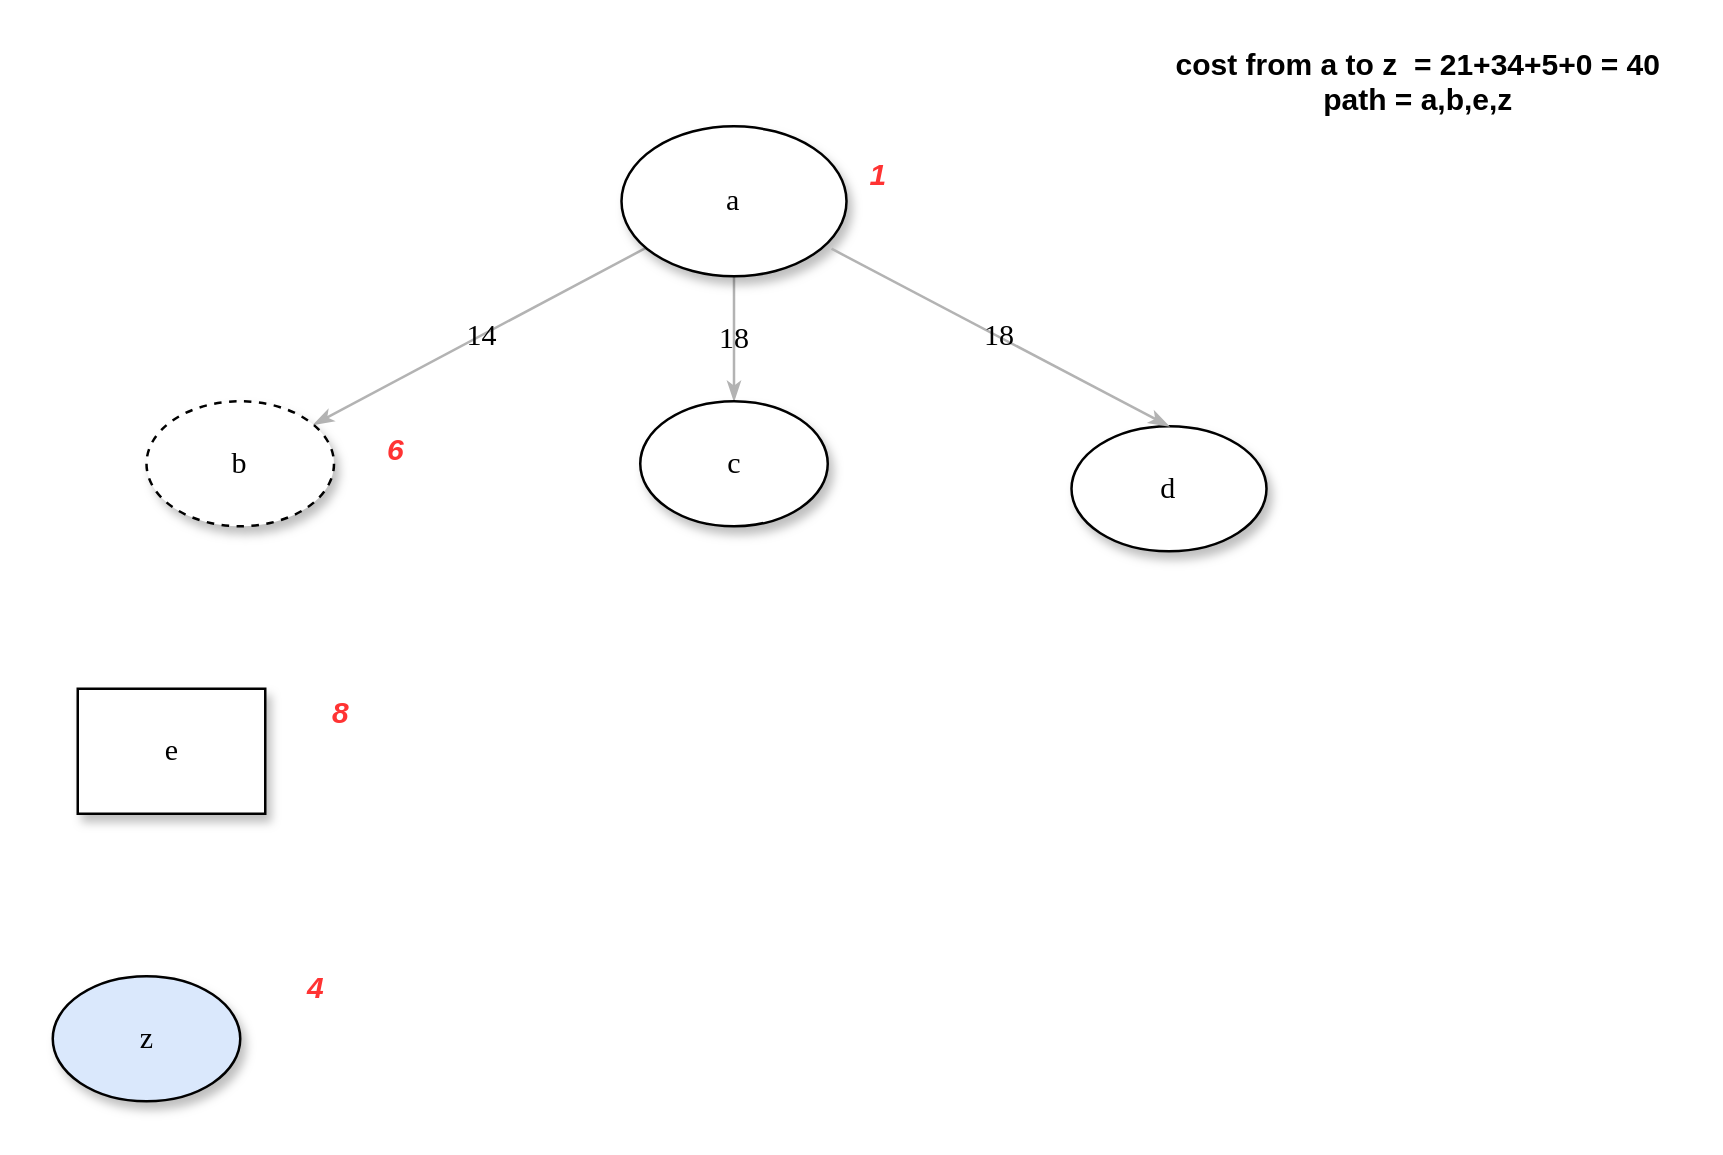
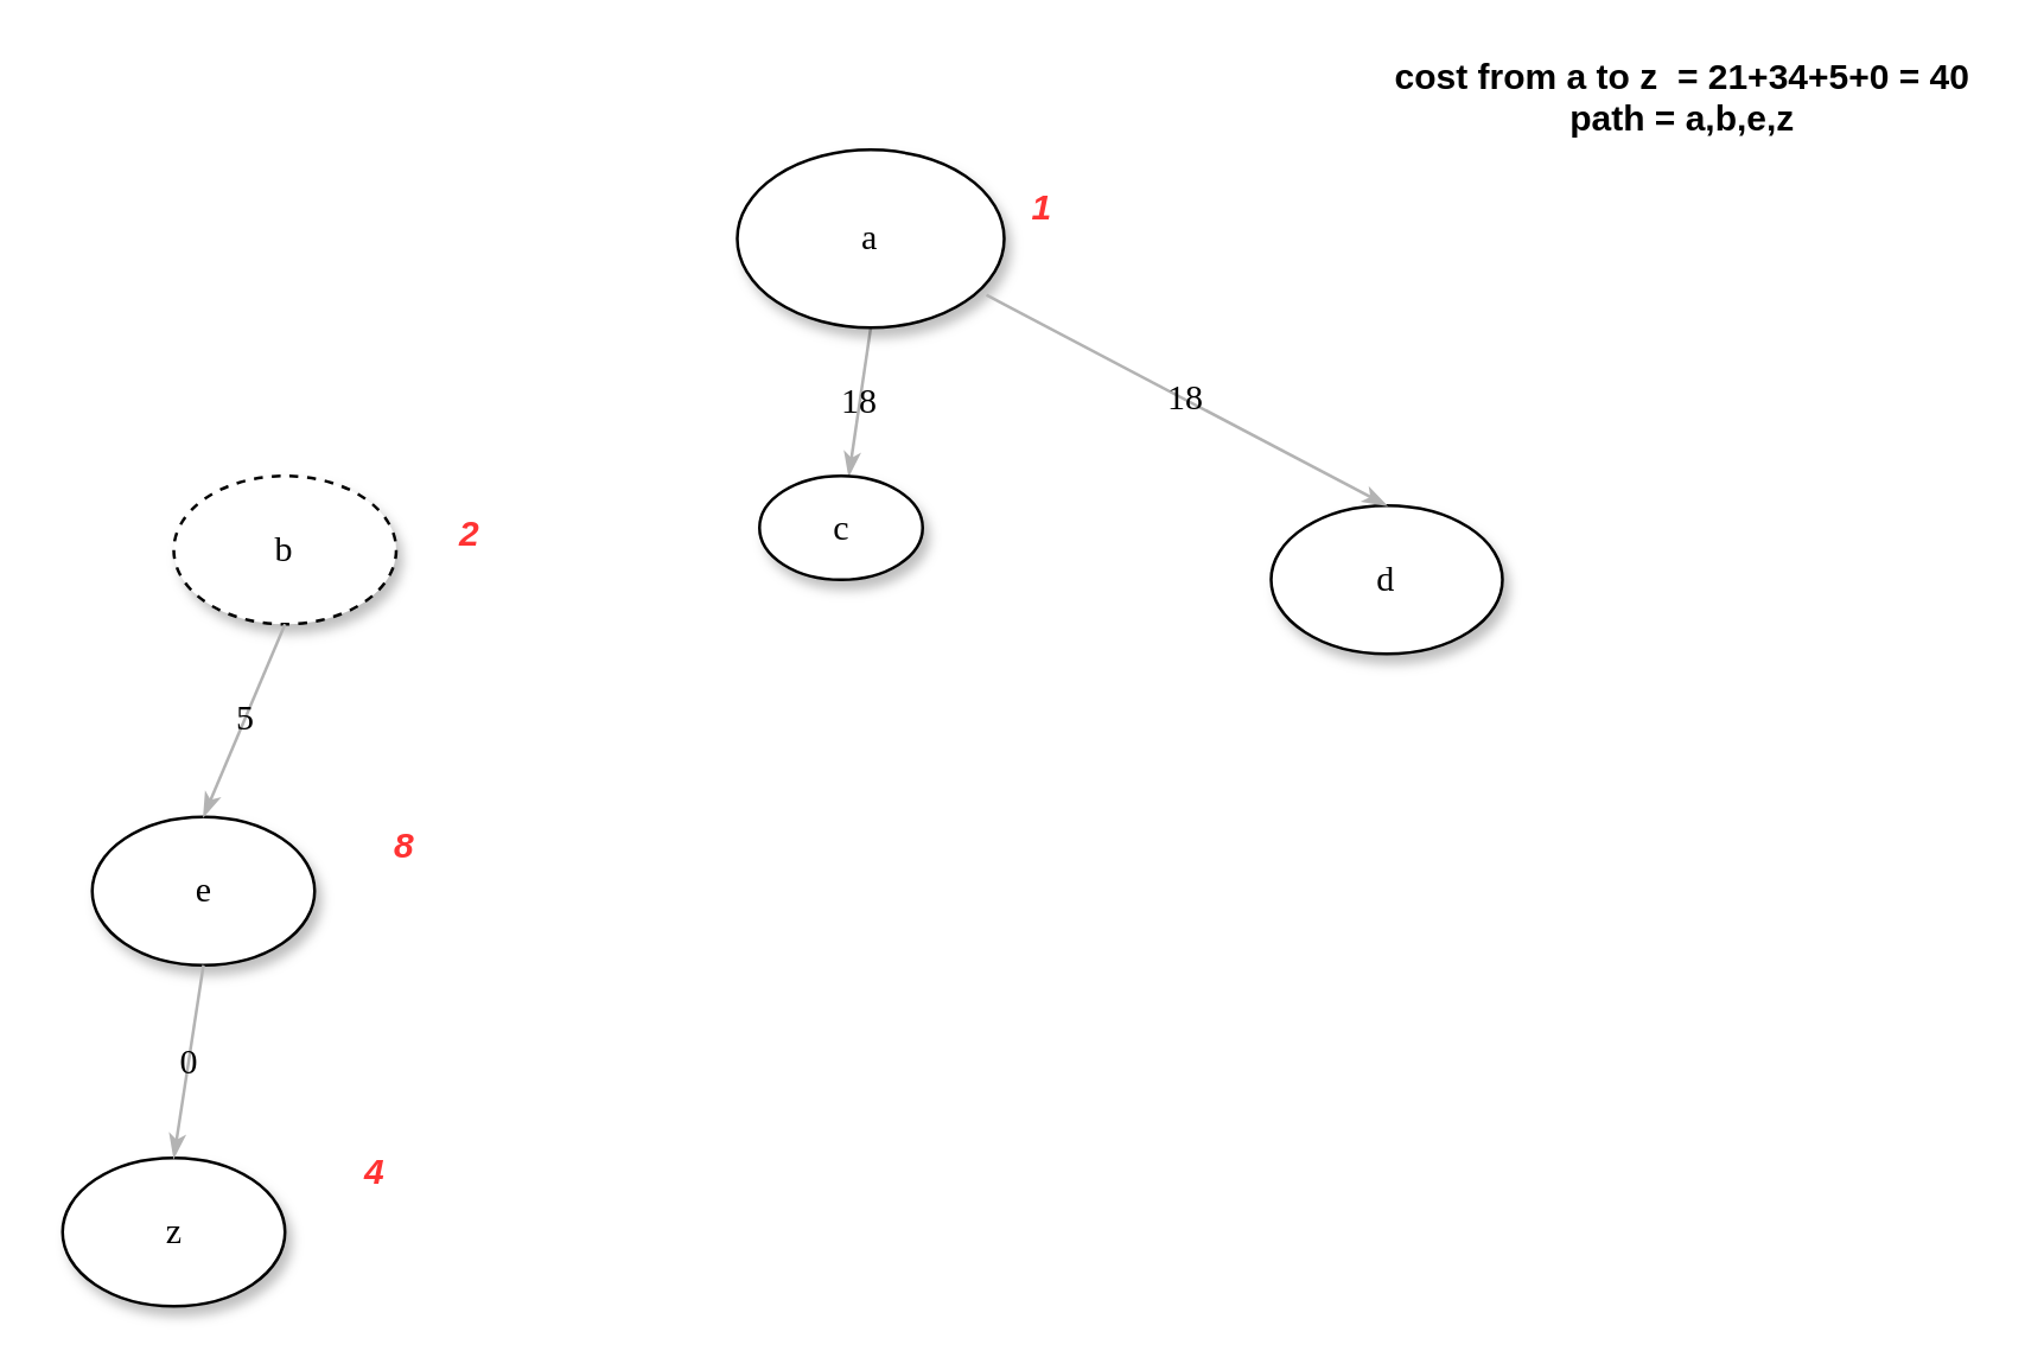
  <mxCell id="0" />
  <mxCell id="1" parent="0" />
- <mxCell id="2" value="14" style="edgeStyle=none;rounded=1;html=1;labelBackgroundColor=none;startArrow=none;startFill=0;startSize=5;endArrow=classicThin;endFill=1;endSize=5;jettySize=auto;orthogonalLoop=1;strokeColor=#B3B3B3;strokeWidth=1;fontFamily=Verdana;fontSize=12;fontColor=#000000;" parent="1" source="4" target="6" edge="1"><mxGeometry relative="1" as="geometry" /></mxCell>
  <mxCell id="3" value="18" style="edgeStyle=none;rounded=1;html=1;labelBackgroundColor=none;startArrow=none;startFill=0;startSize=5;endArrow=classicThin;endFill=1;endSize=5;jettySize=auto;orthogonalLoop=1;strokeColor=#B3B3B3;strokeWidth=1;fontFamily=Verdana;fontSize=12;fontColor=#000000;exitX=0.5;exitY=1;exitDx=0;exitDy=0;" parent="1" source="4" target="5" edge="1"><mxGeometry relative="1" as="geometry" /></mxCell>
  <mxCell id="4" value="a&lt;br&gt;" style="ellipse;whiteSpace=wrap;html=1;rounded=0;shadow=1;comic=0;labelBackgroundColor=none;strokeColor=#000000;strokeWidth=1;fillColor=#FFFFFF;fontFamily=Verdana;fontSize=12;fontColor=#000000;align=center;" parent="1" vertex="1"><mxGeometry x="248" y="50" width="90" height="60" as="geometry" /></mxCell>
- <mxCell id="5" value="&lt;span&gt;c&lt;/span&gt;" style="ellipse;whiteSpace=wrap;html=1;rounded=0;shadow=1;comic=0;labelBackgroundColor=none;strokeColor=#000000;strokeWidth=1;fillColor=#FFFFFF;fontFamily=Verdana;fontSize=12;fontColor=#000000;align=center;" parent="1" vertex="1"><mxGeometry x="255.5" y="160" width="75" height="50" as="geometry" /></mxCell>
+ <mxCell id="5" value="&lt;span&gt;c&lt;/span&gt;" style="ellipse;whiteSpace=wrap;html=1;rounded=0;shadow=1;comic=0;labelBackgroundColor=none;strokeColor=#000000;strokeWidth=1;fillColor=#FFFFFF;fontFamily=Verdana;fontSize=12;fontColor=#000000;align=center;" parent="1" vertex="1"><mxGeometry x="255.5" y="160" width="55" height="35" as="geometry" /></mxCell>
  <mxCell id="6" value="b" style="ellipse;whiteSpace=wrap;html=1;rounded=0;shadow=1;comic=0;labelBackgroundColor=none;strokeColor=#000000;strokeWidth=1;fillColor=#FFFFFF;fontFamily=Verdana;fontSize=12;fontColor=#000000;align=center;dashed=1;" parent="1" vertex="1"><mxGeometry x="58" y="160" width="75" height="50" as="geometry" /></mxCell>
  <mxCell id="7" value="&lt;span&gt;d&lt;/span&gt;" style="ellipse;whiteSpace=wrap;html=1;rounded=0;shadow=1;comic=0;labelBackgroundColor=none;strokeColor=#000000;strokeWidth=1;fillColor=#FFFFFF;fontFamily=Verdana;fontSize=12;fontColor=#000000;align=center;" parent="1" vertex="1"><mxGeometry x="428" y="170" width="78" height="50" as="geometry" /></mxCell>
  <mxCell id="8" value="&lt;b&gt;cost from a to z&amp;nbsp; = 21+34+5+0 = 40&lt;br&gt;path = a,b,e,z&lt;br&gt;&lt;br&gt;&lt;/b&gt;" style="text;html=1;strokeColor=none;fillColor=none;align=center;verticalAlign=middle;whiteSpace=wrap;rounded=0;" parent="1" vertex="1"><mxGeometry x="467" y="20" width="200" height="40" as="geometry" /></mxCell>
- <mxCell id="9" value="&lt;b&gt;&lt;i&gt;&lt;font color=&quot;#ff3333&quot;&gt;6&lt;/font&gt;&lt;/i&gt;&lt;/b&gt;" style="text;html=1;strokeColor=none;fillColor=none;align=center;verticalAlign=middle;whiteSpace=wrap;rounded=0;" parent="1" vertex="1"><mxGeometry x="138" y="170" width="40" height="20" as="geometry" /></mxCell>
+ <mxCell id="9" value="&lt;b&gt;&lt;i&gt;&lt;font color=&quot;#ff3333&quot;&gt;2&lt;/font&gt;&lt;/i&gt;&lt;/b&gt;" style="text;html=1;strokeColor=none;fillColor=none;align=center;verticalAlign=middle;whiteSpace=wrap;rounded=0;" parent="1" vertex="1"><mxGeometry x="138" y="170" width="40" height="20" as="geometry" /></mxCell>
  <mxCell id="10" value="18" style="edgeStyle=none;rounded=1;html=1;labelBackgroundColor=none;startArrow=none;startFill=0;startSize=5;endArrow=classicThin;endFill=1;endSize=5;jettySize=auto;orthogonalLoop=1;strokeColor=#B3B3B3;strokeWidth=1;fontFamily=Verdana;fontSize=12;fontColor=#000000;exitX=0.65;exitY=1.133;exitDx=0;exitDy=0;exitPerimeter=0;entryX=0.5;entryY=0;entryDx=0;entryDy=0;" edge="1" parent="1" target="7"><mxGeometry relative="1" as="geometry"><mxPoint x="332" y="98.99" as="sourcePoint" /><mxPoint x="299.2" y="170.129" as="targetPoint" /></mxGeometry></mxCell>
- <mxCell id="11" value="e" style="whiteSpace=wrap;html=1;shadow=1;comic=0;labelBackgroundColor=none;strokeColor=#000000;strokeWidth=1;fillColor=#FFFFFF;fontFamily=Verdana;fontSize=12;fontColor=#000000;align=center;rounded=0;" vertex="1" parent="1"><mxGeometry x="30.5" y="275" width="75" height="50" as="geometry" /></mxCell>
- <mxCell id="13" value="z" style="ellipse;whiteSpace=wrap;html=1;rounded=0;shadow=1;comic=0;labelBackgroundColor=none;strokeColor=#000000;strokeWidth=1;fillColor=#dae8fc;fontFamily=Verdana;fontSize=12;fontColor=#000000;align=center;" vertex="1" parent="1"><mxGeometry x="20.5" y="390" width="75" height="50" as="geometry" /></mxCell>
+ <mxCell id="11" value="e" style="ellipse;whiteSpace=wrap;html=1;rounded=0;shadow=1;comic=0;labelBackgroundColor=none;strokeColor=#000000;strokeWidth=1;fillColor=#FFFFFF;fontFamily=Verdana;fontSize=12;fontColor=#000000;align=center;" vertex="1" parent="1"><mxGeometry x="30.5" y="275" width="75" height="50" as="geometry" /></mxCell>
+ <mxCell id="12" value="5" style="edgeStyle=none;rounded=1;html=1;labelBackgroundColor=none;startArrow=none;startFill=0;startSize=5;endArrow=classicThin;endFill=1;endSize=5;jettySize=auto;orthogonalLoop=1;strokeColor=#B3B3B3;strokeWidth=1;fontFamily=Verdana;fontSize=12;fontColor=#000000;entryX=0.5;entryY=0;entryDx=0;entryDy=0;exitX=0.5;exitY=1;exitDx=0;exitDy=0;" edge="1" parent="1" source="6" target="11"><mxGeometry relative="1" as="geometry"><mxPoint x="267.769" y="108.664" as="sourcePoint" /><mxPoint x="134.79" y="179.389" as="targetPoint" /></mxGeometry></mxCell>
+ <mxCell id="13" value="z" style="ellipse;whiteSpace=wrap;html=1;rounded=0;shadow=1;comic=0;labelBackgroundColor=none;strokeColor=#000000;strokeWidth=1;fillColor=#FFFFFF;fontFamily=Verdana;fontSize=12;fontColor=#000000;align=center;" vertex="1" parent="1"><mxGeometry x="20.5" y="390" width="75" height="50" as="geometry" /></mxCell>
+ <mxCell id="14" value="0" style="edgeStyle=none;rounded=1;html=1;labelBackgroundColor=none;startArrow=none;startFill=0;startSize=5;endArrow=classicThin;endFill=1;endSize=5;jettySize=auto;orthogonalLoop=1;strokeColor=#B3B3B3;strokeWidth=1;fontFamily=Verdana;fontSize=12;fontColor=#000000;entryX=0.5;entryY=0;entryDx=0;entryDy=0;exitX=0.5;exitY=1;exitDx=0;exitDy=0;" edge="1" parent="1" target="13" source="11"><mxGeometry relative="1" as="geometry"><mxPoint x="85.5" y="325" as="sourcePoint" /><mxPoint x="124.79" y="294.389" as="targetPoint" /></mxGeometry></mxCell>
  <mxCell id="15" value="&lt;b&gt;&lt;i&gt;&lt;font color=&quot;#ff3333&quot;&gt;1&lt;/font&gt;&lt;/i&gt;&lt;/b&gt;" style="text;html=1;strokeColor=none;fillColor=none;align=center;verticalAlign=middle;whiteSpace=wrap;rounded=0;" vertex="1" parent="1"><mxGeometry x="330.5" y="60" width="40" height="20" as="geometry" /></mxCell>
  <mxCell id="16" value="&lt;b&gt;&lt;i&gt;&lt;font color=&quot;#ff3333&quot;&gt;8&lt;/font&gt;&lt;/i&gt;&lt;/b&gt;" style="text;html=1;strokeColor=none;fillColor=none;align=center;verticalAlign=middle;whiteSpace=wrap;rounded=0;" vertex="1" parent="1"><mxGeometry x="115.5" y="275" width="40" height="20" as="geometry" /></mxCell>
  <mxCell id="17" value="&lt;b&gt;&lt;i&gt;&lt;font color=&quot;#ff3333&quot;&gt;4&lt;/font&gt;&lt;/i&gt;&lt;/b&gt;" style="text;html=1;strokeColor=none;fillColor=none;align=center;verticalAlign=middle;whiteSpace=wrap;rounded=0;" vertex="1" parent="1"><mxGeometry x="105.5" y="385" width="40" height="20" as="geometry" /></mxCell>
